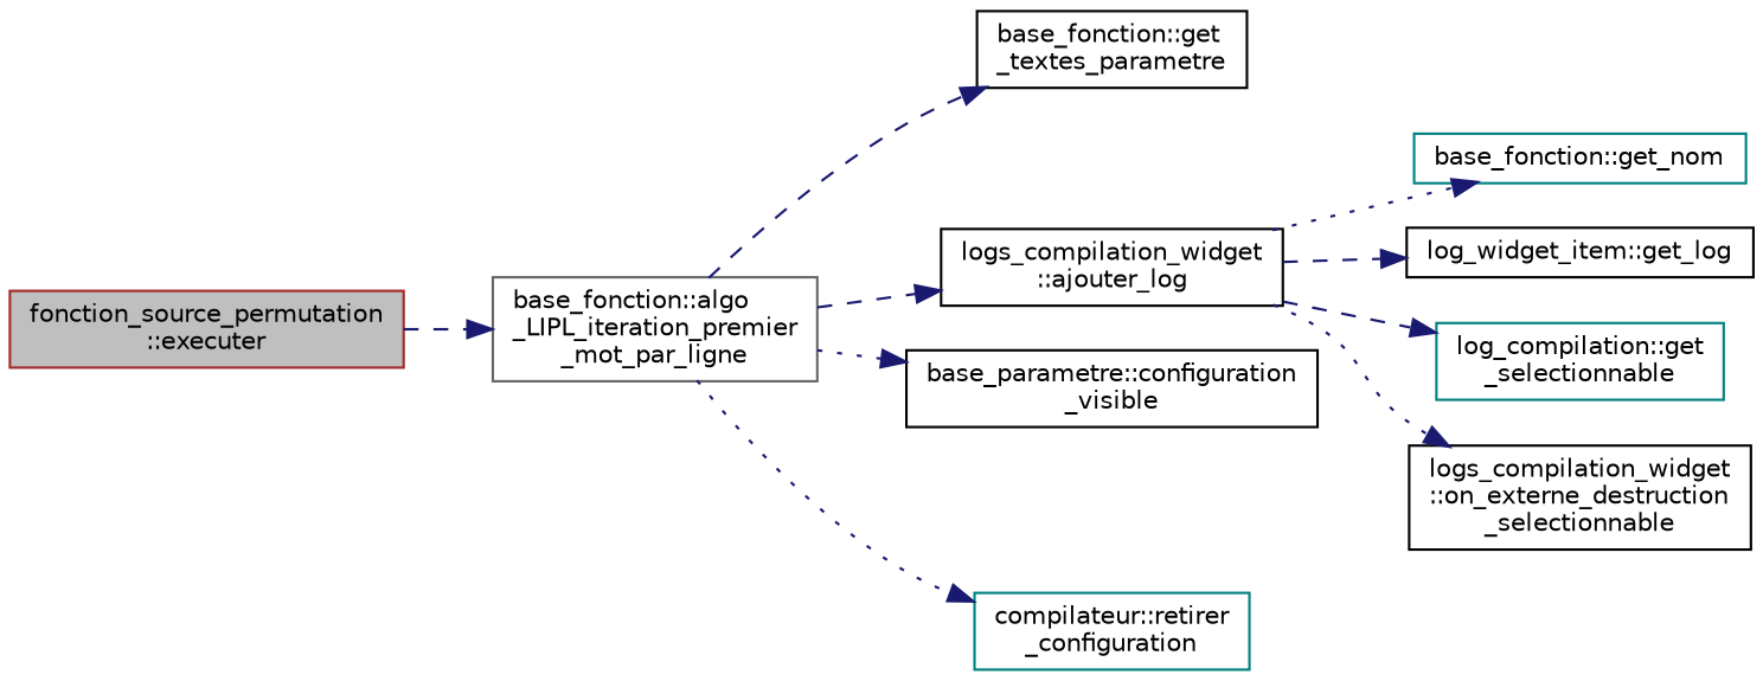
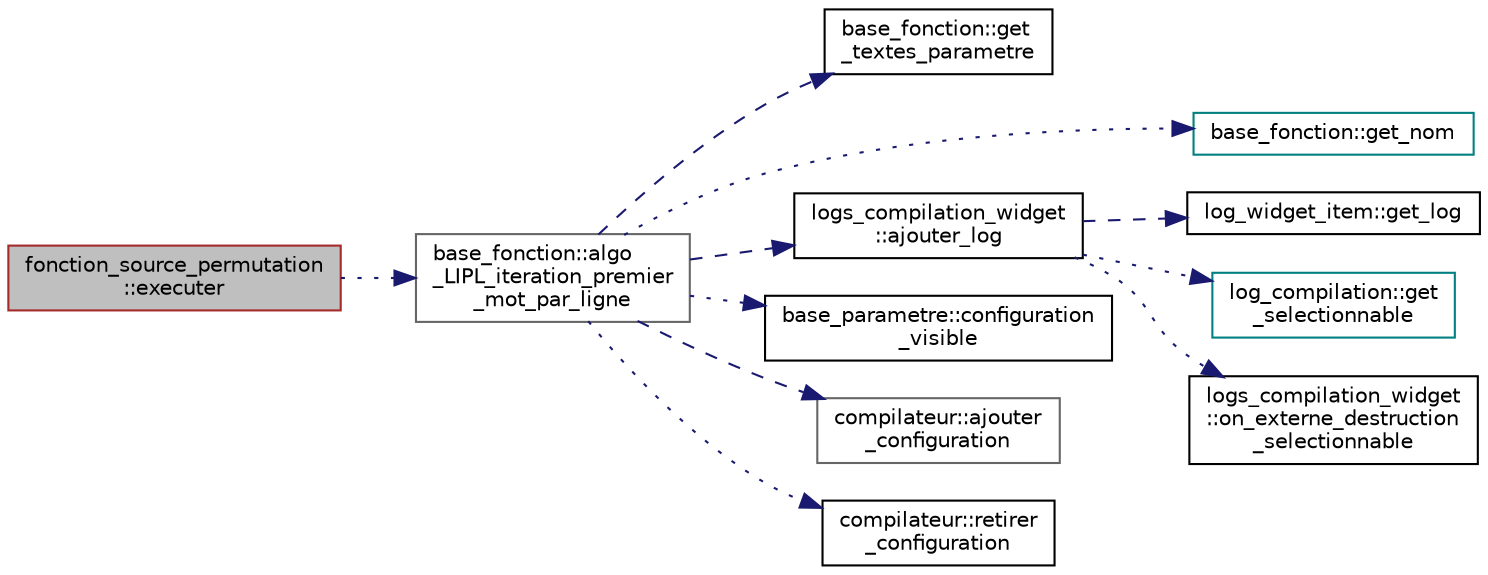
  digraph {
    rankdir=LR
    node [color=black fillcolor=white fontname=Helvetica fontsize=10 shape=record style=filled]
    edge [color=midnightblue fontname=Helvetica fontsize=10 labelfontname=Helvetica labelfontsize=10 style=dotted]
    n1 [color=brown fillcolor=grey75 fontcolor=black height=0.2 label="fonction_source_permutation\l::executer" width=0.4]
    n2 [color=gray40 height=0.2 label="base_fonction::algo\l_LIPL_iteration_premier\l_mot_par_ligne" width=0.4]
    n3 [height=0.2 label="base_fonction::get\l_textes_parametre" width=0.4]
    n4 [height=0.2 label="logs_compilation_widget\l::ajouter_log" width=0.4]
    n5 [color=teal height=0.2 label="base_fonction::get_nom" width=0.4]
    n6 [height=0.2 label="base_parametre::configuration\l_visible" width=0.4]
-   n8 [color=teal height=0.2 label="compilateur::retirer\l_configuration" width=0.4]
+   n7 [color=gray40 height=0.2 label="compilateur::ajouter\l_configuration" width=0.4]
+   n8 [height=0.2 label="compilateur::retirer\l_configuration" width=0.4]
    n9 [height=0.2 label="log_widget_item::get_log" width=0.4]
    n10 [color=teal height=0.2 label="log_compilation::get\l_selectionnable" width=0.4]
    n11 [height=0.2 label="logs_compilation_widget\l::on_externe_destruction\l_selectionnable" width=0.4]
-   n1 -> n2 [style=dashed]
+   n1 -> n2
    n2 -> n3 [style=dashed]
    n2 -> n4 [style=dashed]
-   n4 -> n5
+   n2 -> n5
    n2 -> n6
+   n2 -> n7 [style=dashed]
    n2 -> n8
    n4 -> n9 [style=dashed]
-   n4 -> n10 [style=dashed]
+   n4 -> n10
    n4 -> n11
  }
